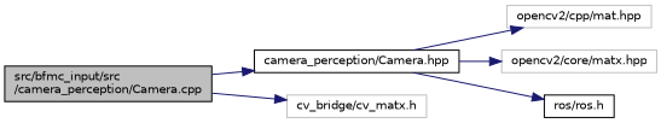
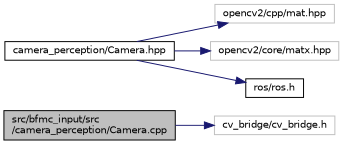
  digraph {
    rankdir=LR
    node [color=black fillcolor=white fontname=Helvetica fontsize=10 shape=record style=filled]
    edge [color=midnightblue fontname=Helvetica fontsize=10 labelfontname=Helvetica labelfontsize=10 style=solid]
    n1 [fillcolor=grey75 fontcolor=black height=0.2 label="src/bfmc_input/src\l/camera_perception/Camera.cpp" width=0.4]
    n2 [height=0.2 label="camera_perception/Camera.hpp" width=0.4]
-   n3 [color=grey75 height=0.2 label="cv_bridge/cv_matx.h" width=0.4]
+   n3 [color=grey75 height=0.2 label="cv_bridge/cv_bridge.h" width=0.4]
    n4 [color=grey75 height=0.2 label="opencv2/cpp/mat.hpp" width=0.4]
    n5 [color=grey75 height=0.2 label="opencv2/core/matx.hpp" width=0.4]
    n6 [height=0.2 label="ros/ros.h" width=0.4]
-   n1 -> n2
    n1 -> n3
    n2 -> n4
    n2 -> n5
    n2 -> n6
  }
